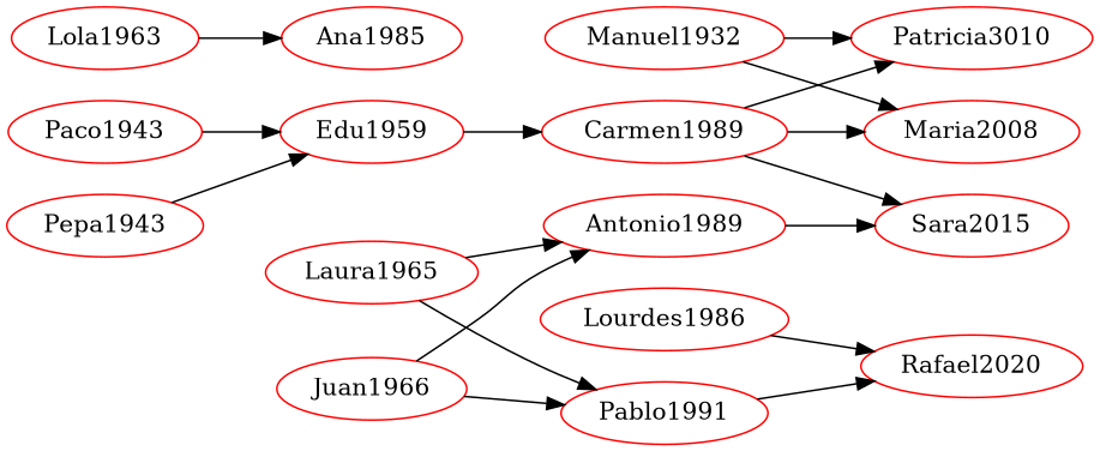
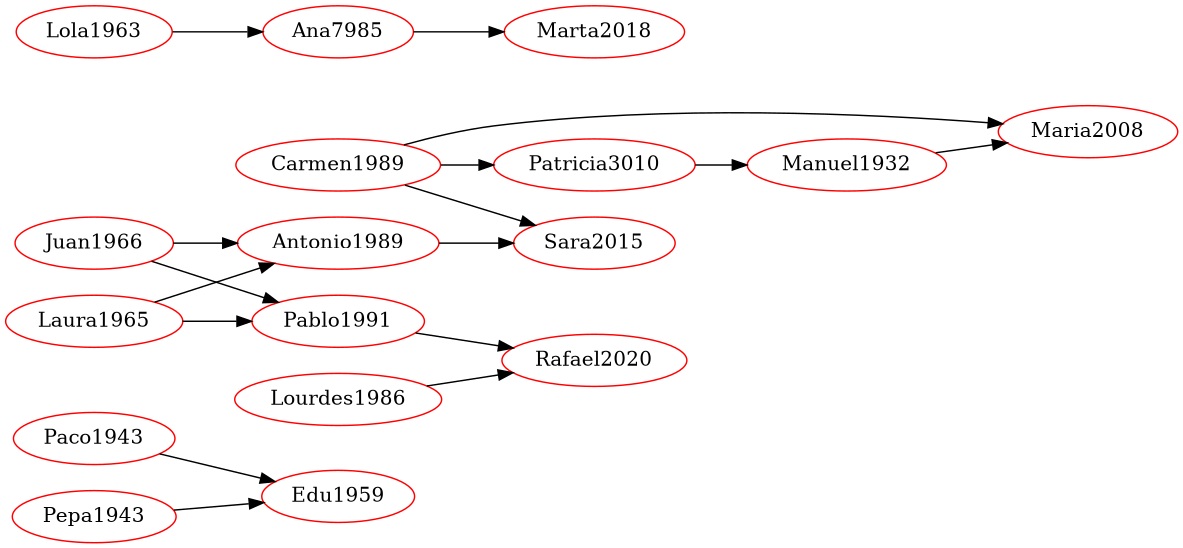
  strict digraph {
    rankdir=LR
    node [color=red]
    edge [color=black]
    n1 [label=Paco1943]
    n2 [label=Edu1959]
    n3 [label=Carmen1989]
    n4 [label=Pepa1943]
    n5 [label=Patricia3010]
    n6 [label=Maria2008]
    n7 [label=Sara2015]
    n8 [label=Lola1963]
-   n9 [label=Ana1985]
+   n9 [label=Ana7985]
    n10 [label=Juan1966]
    n11 [label=Antonio1989]
    n12 [label=Pablo1991]
    n13 [label=Rafael2020]
    n14 [label=Laura1965]
    n15 [label=Manuel1932]
+   n16 [label=Marta2018]
    n17 [label=Lourdes1986]
    n1 -> n2
-   n2 -> n3
    n3 -> n5
    n3 -> n6
    n3 -> n7
    n4 -> n2
    n8 -> n9
+   n9 -> n16
    n10 -> n11
    n10 -> n12
    n11 -> n7
    n12 -> n13
    n14 -> n11
    n14 -> n12
-   n15 -> n5
+   n5 -> n15
    n15 -> n6
    n17 -> n13
  }
